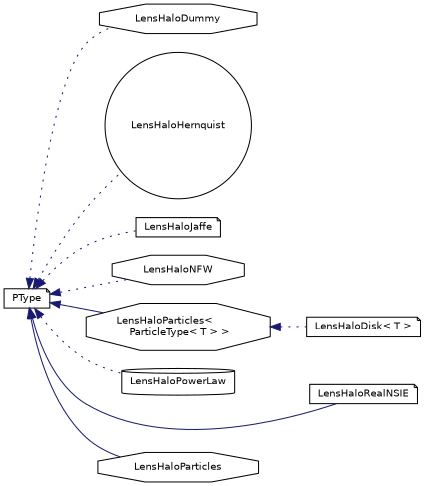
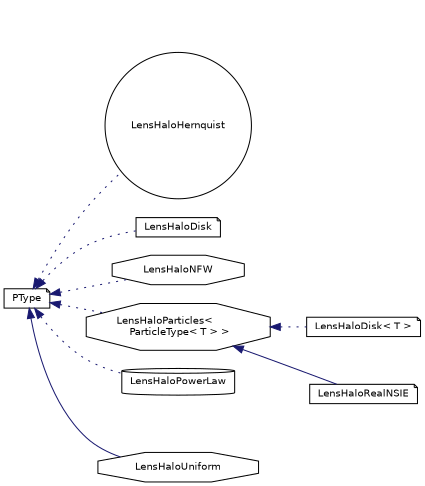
  digraph {
    rankdir=LR
    node [color=black fillcolor=white fontname=Helvetica fontsize=10 shape=note style=filled]
    edge [color=midnightblue dir=back fontname=Helvetica fontsize=10 labelfontname=Helvetica labelfontsize=10 style=dotted]
    n1 [height=0.2 label=PType width=0.4]
-   n2 [height=0.2 label=LensHaloDummy shape=octagon width=0.4]
    n3 [height=0.2 label=LensHaloHernquist shape=circle width=0.4]
-   n4 [height=0.2 label=LensHaloJaffe width=0.4]
+   n4 [height=0.2 label=LensHaloDisk width=0.4]
    n5 [height=0.2 label=LensHaloNFW shape=octagon width=0.4]
    n6 [height=0.2 label="LensHaloParticles\<\l ParticleType\< T \> \>" shape=octagon width=0.4]
    n7 [height=0.2 label=LensHaloPowerLaw shape=cylinder width=0.4]
    n8 [height=0.2 label=LensHaloRealNSIE width=0.4]
-   n9 [height=0.2 label=LensHaloParticles shape=octagon width=0.4]
+   n9 [height=0.2 label=LensHaloUniform shape=octagon width=0.4]
    n10 [height=0.2 label="LensHaloDisk\< T \>" width=0.4]
-   n1 -> n2
    n1 -> n3
    n1 -> n4
    n1 -> n5
-   n1 -> n6 [style=solid]
+   n1 -> n6
    n1 -> n7
-   n1 -> n8 [style=solid]
+   n6 -> n8 [style=solid]
    n1 -> n9 [style=solid]
    n6 -> n10
  }
